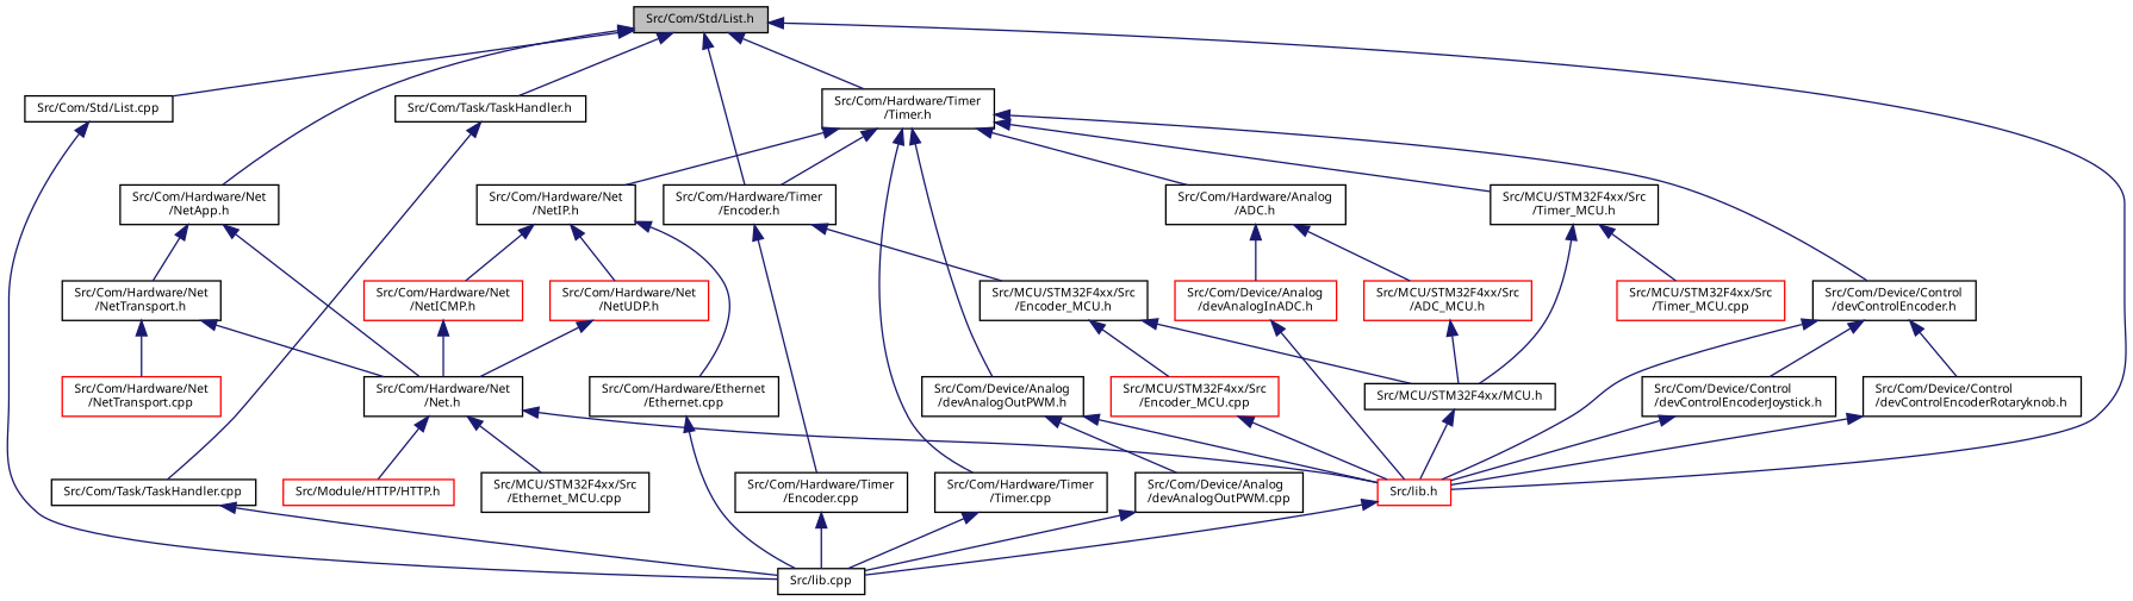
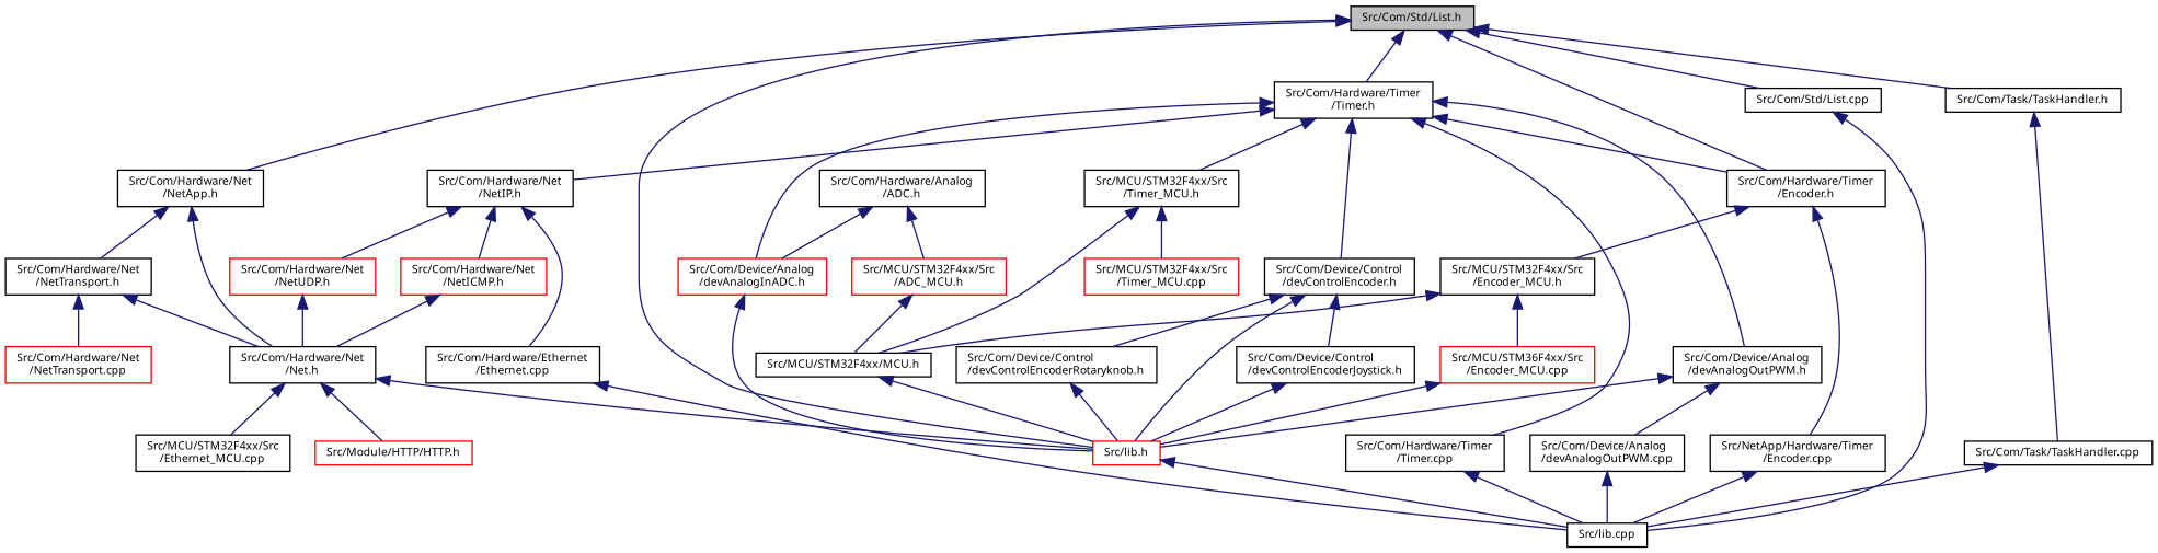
  digraph {
    node [color=black fillcolor=white fontname=Sans fontsize=8 shape=record style=filled]
    edge [color=midnightblue dir=back fontname=Sans fontsize=8 labelfontname=Sans labelfontsize=8 style=solid]
    n1 [fillcolor=grey75 fontcolor=black height=0.2 label="Src/Com/Std/List.h" width=0.4]
    n2 [height=0.2 label="Src/Com/Hardware/Net\l/NetApp.h" width=0.4]
    n3 [color=red height=0.2 label="Src/lib.h" width=0.4]
    n4 [height=0.2 label="Src/Com/Task/TaskHandler.h" width=0.4]
    n5 [height=0.2 label="Src/Com/Hardware/Timer\l/Encoder.h" width=0.4]
    n6 [height=0.2 label="Src/Com/Hardware/Timer\l/Timer.h" width=0.4]
    n7 [height=0.2 label="Src/Com/Std/List.cpp" width=0.4]
    n8 [height=0.2 label="Src/Com/Hardware/Net\l/Net.h" width=0.4]
    n9 [height=0.2 label="Src/Com/Hardware/Net\l/NetTransport.h" width=0.4]
    n10 [height=0.2 label="Src/lib.cpp" width=0.4]
    n11 [height=0.2 label="Src/Com/Task/TaskHandler.cpp" width=0.4]
-   n12 [height=0.2 label="Src/Com/Hardware/Timer\l/Encoder.cpp" width=0.4]
+   n12 [height=0.2 label="Src/NetApp/Hardware/Timer\l/Encoder.cpp" width=0.4]
    n13 [height=0.2 label="Src/MCU/STM32F4xx/Src\l/Encoder_MCU.h" width=0.4]
    n14 [height=0.2 label="Src/Com/Hardware/Net\l/NetIP.h" width=0.4]
    n15 [height=0.2 label="Src/Com/Device/Analog\l/devAnalogOutPWM.h" width=0.4]
    n16 [height=0.2 label="Src/Com/Device/Control\l/devControlEncoder.h" width=0.4]
    n17 [height=0.2 label="Src/Com/Hardware/Analog\l/ADC.h" width=0.4]
    n18 [height=0.2 label="Src/Com/Hardware/Timer\l/Timer.cpp" width=0.4]
    n19 [height=0.2 label="Src/MCU/STM32F4xx/Src\l/Timer_MCU.h" width=0.4]
    n20 [height=0.2 label="Src/MCU/STM32F4xx/Src\l/Ethernet_MCU.cpp" width=0.4]
    n21 [color=red height=0.2 label="Src/Module/HTTP/HTTP.h" width=0.4]
    n22 [color=red height=0.2 label="Src/Com/Hardware/Net\l/NetTransport.cpp" width=0.4]
-   n23 [color=red height=0.2 label="Src/MCU/STM32F4xx/Src\l/Encoder_MCU.cpp" width=0.4]
+   n23 [color=red height=0.2 label="Src/MCU/STM36F4xx/Src\l/Encoder_MCU.cpp" width=0.4]
    n24 [height=0.2 label="Src/MCU/STM32F4xx/MCU.h" width=0.4]
    n25 [color=red height=0.2 label="Src/Com/Hardware/Net\l/NetUDP.h" width=0.4]
    n26 [color=red height=0.2 label="Src/Com/Hardware/Net\l/NetICMP.h" width=0.4]
    n27 [height=0.2 label="Src/Com/Hardware/Ethernet\l/Ethernet.cpp" width=0.4]
    n28 [height=0.2 label="Src/Com/Device/Analog\l/devAnalogOutPWM.cpp" width=0.4]
    n29 [height=0.2 label="Src/Com/Device/Control\l/devControlEncoderJoystick.h" width=0.4]
    n30 [height=0.2 label="Src/Com/Device/Control\l/devControlEncoderRotaryknob.h" width=0.4]
    n31 [color=red height=0.2 label="Src/Com/Device/Analog\l/devAnalogInADC.h" width=0.4]
    n32 [color=red height=0.2 label="Src/MCU/STM32F4xx/Src\l/ADC_MCU.h" width=0.4]
    n33 [color=red height=0.2 label="Src/MCU/STM32F4xx/Src\l/Timer_MCU.cpp" width=0.4]
    n1 -> n2
    n1 -> n3
    n1 -> n4
    n1 -> n5
    n1 -> n6
    n1 -> n7
    n2 -> n8
    n2 -> n9
    n3 -> n10
    n4 -> n11
    n5 -> n12
    n5 -> n13
    n6 -> n5
    n6 -> n14
    n6 -> n15
    n6 -> n16
-   n6 -> n17
+   n6 -> n31
    n6 -> n18
    n6 -> n19
    n7 -> n10
    n8 -> n3
    n8 -> n20
    n8 -> n21
    n9 -> n8
    n9 -> n22
    n11 -> n10
    n12 -> n10
    n13 -> n23
    n13 -> n24
    n14 -> n25
    n14 -> n26
    n14 -> n27
    n15 -> n3
    n15 -> n28
    n16 -> n3
    n16 -> n29
    n16 -> n30
    n17 -> n31
    n17 -> n32
    n18 -> n10
    n19 -> n24
    n19 -> n33
    n23 -> n3
    n24 -> n3
    n25 -> n8
    n26 -> n8
    n27 -> n10
    n28 -> n10
    n29 -> n3
    n30 -> n3
    n31 -> n3
    n32 -> n24
  }
